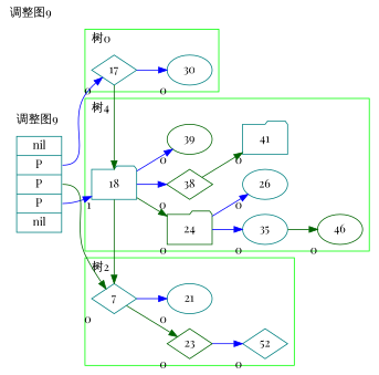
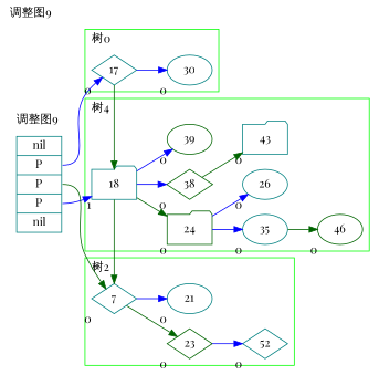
  digraph {
    fontname="Playfair Display"
    label="调整图9"
    labeljust=l
    labelloc=t
    rankdir=LR
    node [color=teal fontname="Playfair Display" shape=ellipse xlabel=0]
    edge [color=blue fontname="Playfair Display"]
    n1 [label=17 shape=diamond]
    n2 [label=30]
    n3 [label=" <f0>  nil | <f1>  P | <f2>  P | <f3>  P | <f4>  nil " shape=record xlabel=""]
    n4 [label=18 shape=folder xlabel=1]
    n5 [color=darkgreen label=24 shape=folder]
    n6 [color=darkgreen label=38 shape=diamond]
    n7 [color=darkgreen label=39]
    n8 [label=35]
    n9 [label=26]
    n10 [color=darkgreen label=46]
-   n11 [label=41 shape=folder]
+   n11 [label=43 shape=folder]
    n12 [label=7 shape=diamond]
    n13 [color=darkgreen label=23 shape=diamond]
    n14 [label=21]
    n15 [label=52 shape=diamond]
    subgraph cluster_1 {
      label="树0"
      pencolor=green
      n1
      n2
    }
    subgraph cluster_2 {
      penwidth=0
      n3
    }
    subgraph cluster_3 {
      label="树4"
      pencolor=green
      n4
      n5
      n6
      n7
      n8
      n9
      n10
      n11
    }
    subgraph cluster_4 {
      label="树2"
      pencolor=green
      n12
      n13
      n14
      n15
    }
    n1 -> n2
    n1 -> n4 [color=darkgreen constraint=false]
    n3 -> n1 [style=invis color=""]
    n3 -> n1 [constraint=false style=filled tailport=f1]
    n3 -> n4 [style=invis color=""]
    n3 -> n4 [constraint=false style=filled tailport=f3]
    n3 -> n12 [style=invis color=""]
    n3 -> n12 [color=darkgreen constraint=false style=filled tailport=f2]
    n4 -> n5 [color=darkgreen]
    n4 -> n6
    n4 -> n7
    n4 -> n12 [color=darkgreen constraint=false]
    n5 -> n8
    n5 -> n9
    n6 -> n11 [color=darkgreen]
    n8 -> n10 [color=darkgreen]
    n12 -> n13 [color=darkgreen]
    n12 -> n14
    n13 -> n15
  }
